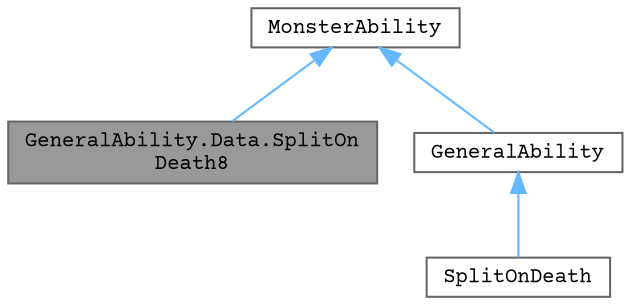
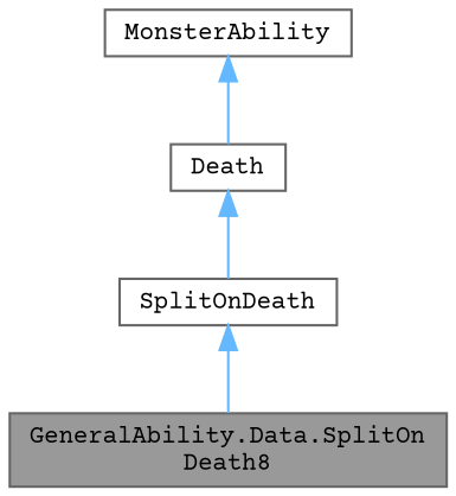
  digraph {
    fontname="Courier Prime"
    node [color=gray40 fillcolor=white fontname="Courier Prime" fontsize=10 shape=box style=filled]
    edge [color=steelblue1 dir=back fontname="Courier Prime" fontsize=10 labelfontname=Helvetica labelfontsize=10 style=solid]
    n1 [fillcolor=grey60 fontcolor=black height=0.2 label="GeneralAbility.Data.SplitOn\lDeath8" width=0.4]
    n2 [height=0.2 label=SplitOnDeath width=0.4]
-   n3 [height=0.2 label=GeneralAbility width=0.4]
+   n3 [height=0.2 label=Death width=0.4]
    n4 [height=0.2 label=MonsterAbility width=0.4]
-   n4 -> n1
+   n2 -> n1
    n3 -> n2
    n4 -> n3
  }
